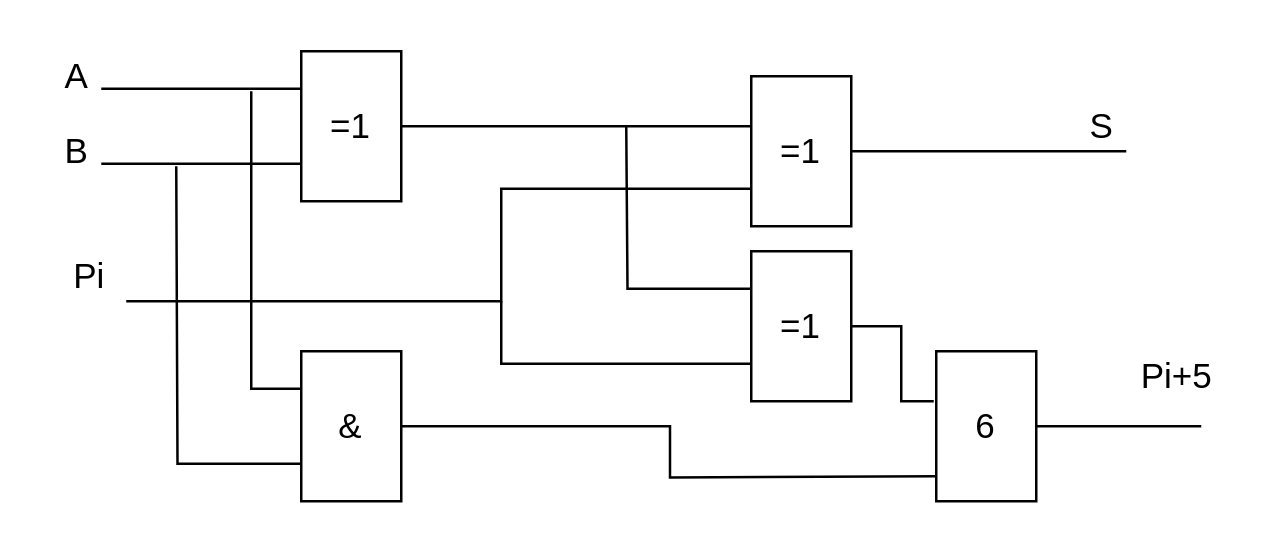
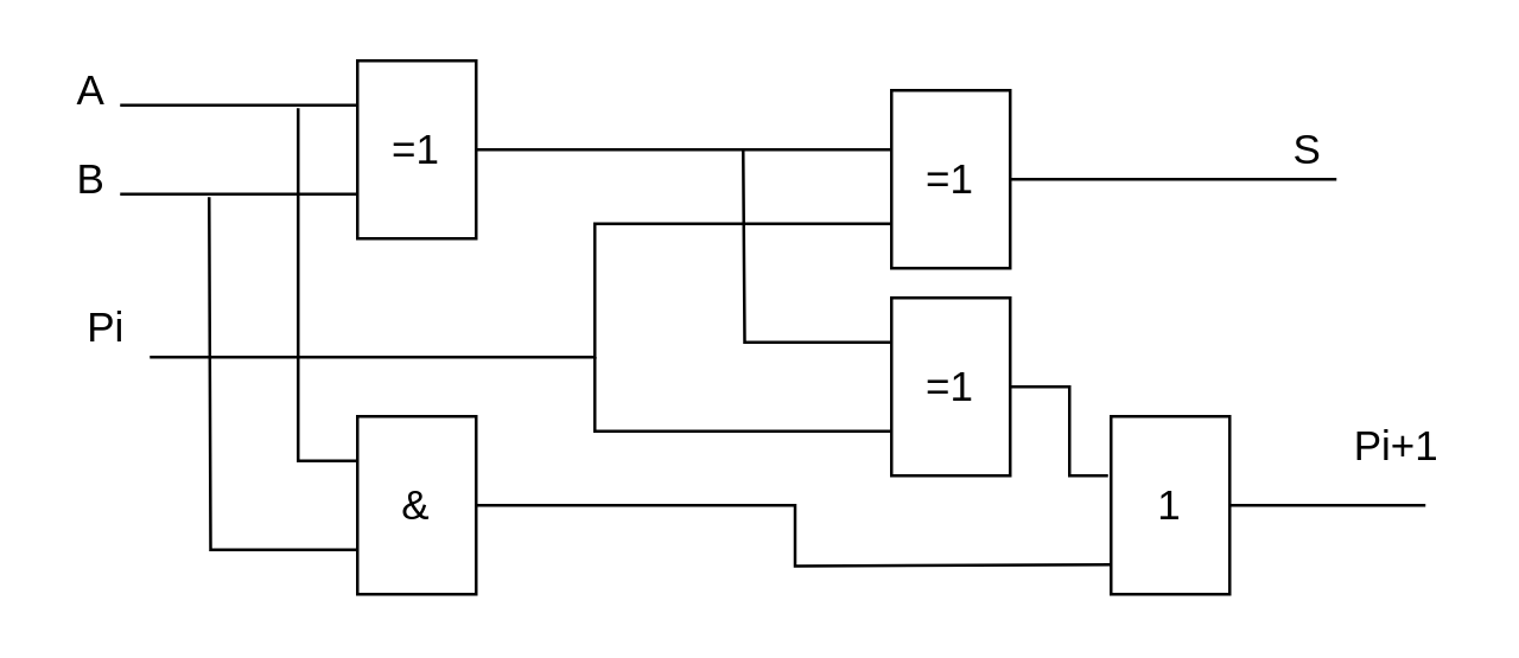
  <mxCell id="0" />
  <mxCell id="1" parent="0" />
  <mxCell id="2" style="edgeStyle=orthogonalEdgeStyle;rounded=0;orthogonalLoop=1;jettySize=auto;html=1;exitX=0;exitY=0.25;exitDx=0;exitDy=0;fontSize=14;endArrow=none;endFill=0;" edge="1" parent="1" source="5"><mxGeometry relative="1" as="geometry"><mxPoint x="40" y="35" as="targetPoint" /></mxGeometry></mxCell>
  <mxCell id="3" style="edgeStyle=orthogonalEdgeStyle;rounded=0;orthogonalLoop=1;jettySize=auto;html=1;exitX=0;exitY=0.75;exitDx=0;exitDy=0;fontSize=14;endArrow=none;endFill=0;" edge="1" parent="1" source="5"><mxGeometry relative="1" as="geometry"><mxPoint x="40" y="65" as="targetPoint" /></mxGeometry></mxCell>
  <mxCell id="4" style="edgeStyle=orthogonalEdgeStyle;rounded=0;orthogonalLoop=1;jettySize=auto;html=1;exitX=1;exitY=0.5;exitDx=0;exitDy=0;fontSize=14;endArrow=none;endFill=0;entryX=0;entryY=0.25;entryDx=0;entryDy=0;" edge="1" parent="1" source="5" target="10"><mxGeometry relative="1" as="geometry"><mxPoint x="300" y="50" as="targetPoint" /><Array as="points"><mxPoint x="300" y="50" /></Array></mxGeometry></mxCell>
  <mxCell id="5" value="&lt;font style=&quot;font-size: 14px;&quot;&gt;=1&lt;/font&gt;" style="rounded=0;whiteSpace=wrap;html=1;" vertex="1" parent="1"><mxGeometry x="120" y="20" width="40" height="60" as="geometry" /></mxCell>
  <mxCell id="6" value="A" style="text;html=1;align=center;verticalAlign=middle;resizable=0;points=[];autosize=1;strokeColor=none;fillColor=none;fontSize=14;" vertex="1" parent="1"><mxGeometry x="20" y="20" width="20" height="20" as="geometry" /></mxCell>
  <mxCell id="7" value="B" style="text;html=1;align=center;verticalAlign=middle;resizable=0;points=[];autosize=1;strokeColor=none;fillColor=none;fontSize=14;" vertex="1" parent="1"><mxGeometry x="20" y="50" width="20" height="20" as="geometry" /></mxCell>
  <mxCell id="8" style="edgeStyle=orthogonalEdgeStyle;rounded=0;orthogonalLoop=1;jettySize=auto;html=1;exitX=0;exitY=0.75;exitDx=0;exitDy=0;fontSize=14;endArrow=none;endFill=0;" edge="1" parent="1" source="10"><mxGeometry relative="1" as="geometry"><mxPoint x="50" y="120" as="targetPoint" /><Array as="points"><mxPoint x="200" y="75" /><mxPoint x="200" y="120" /></Array></mxGeometry></mxCell>
  <mxCell id="9" style="edgeStyle=orthogonalEdgeStyle;rounded=0;orthogonalLoop=1;jettySize=auto;html=1;exitX=1;exitY=0.5;exitDx=0;exitDy=0;fontSize=14;endArrow=none;endFill=0;" edge="1" parent="1" source="10"><mxGeometry relative="1" as="geometry"><mxPoint x="450" y="60" as="targetPoint" /></mxGeometry></mxCell>
  <mxCell id="10" value="&lt;font style=&quot;font-size: 14px;&quot;&gt;=1&lt;/font&gt;" style="rounded=0;whiteSpace=wrap;html=1;" vertex="1" parent="1"><mxGeometry x="300" y="30" width="40" height="60" as="geometry" /></mxCell>
  <mxCell id="11" value="Pi" style="text;html=1;align=center;verticalAlign=middle;resizable=0;points=[];autosize=1;strokeColor=none;fillColor=none;fontSize=14;" vertex="1" parent="1"><mxGeometry x="20" y="100" width="30" height="20" as="geometry" /></mxCell>
  <mxCell id="12" value="S" style="text;html=1;align=center;verticalAlign=middle;resizable=0;points=[];autosize=1;strokeColor=none;fillColor=none;fontSize=14;" vertex="1" parent="1"><mxGeometry x="430" y="40" width="20" height="20" as="geometry" /></mxCell>
  <mxCell id="13" style="edgeStyle=orthogonalEdgeStyle;rounded=0;orthogonalLoop=1;jettySize=auto;html=1;exitX=0;exitY=0.25;exitDx=0;exitDy=0;fontSize=14;endArrow=none;endFill=0;" edge="1" parent="1" source="16"><mxGeometry relative="1" as="geometry"><mxPoint x="100" y="36" as="targetPoint" /></mxGeometry></mxCell>
  <mxCell id="14" style="edgeStyle=orthogonalEdgeStyle;rounded=0;orthogonalLoop=1;jettySize=auto;html=1;exitX=0;exitY=0.75;exitDx=0;exitDy=0;fontSize=14;endArrow=none;endFill=0;" edge="1" parent="1" source="16"><mxGeometry relative="1" as="geometry"><mxPoint x="70" y="66" as="targetPoint" /></mxGeometry></mxCell>
  <mxCell id="15" style="edgeStyle=orthogonalEdgeStyle;rounded=0;orthogonalLoop=1;jettySize=auto;html=1;exitX=1;exitY=0.5;exitDx=0;exitDy=0;fontSize=14;endArrow=none;endFill=0;" edge="1" parent="1" source="16"><mxGeometry relative="1" as="geometry"><mxPoint x="375" y="190" as="targetPoint" /></mxGeometry></mxCell>
  <mxCell id="16" value="&lt;font style=&quot;font-size: 14px;&quot;&gt;&amp;amp;&lt;/font&gt;" style="rounded=0;whiteSpace=wrap;html=1;" vertex="1" parent="1"><mxGeometry x="120" y="140" width="40" height="60" as="geometry" /></mxCell>
  <mxCell id="17" style="edgeStyle=orthogonalEdgeStyle;rounded=0;orthogonalLoop=1;jettySize=auto;html=1;exitX=0;exitY=0.75;exitDx=0;exitDy=0;fontSize=14;endArrow=none;endFill=0;" edge="1" parent="1" source="20"><mxGeometry relative="1" as="geometry"><mxPoint x="200" y="120" as="targetPoint" /><Array as="points"><mxPoint x="200" y="145" /></Array></mxGeometry></mxCell>
  <mxCell id="18" style="edgeStyle=orthogonalEdgeStyle;rounded=0;orthogonalLoop=1;jettySize=auto;html=1;exitX=0;exitY=0.25;exitDx=0;exitDy=0;fontSize=14;endArrow=none;endFill=0;" edge="1" parent="1" source="20"><mxGeometry relative="1" as="geometry"><mxPoint x="250" y="50" as="targetPoint" /></mxGeometry></mxCell>
  <mxCell id="19" style="edgeStyle=orthogonalEdgeStyle;rounded=0;orthogonalLoop=1;jettySize=auto;html=1;exitX=1;exitY=0.5;exitDx=0;exitDy=0;fontSize=14;endArrow=none;endFill=0;" edge="1" parent="1" source="20"><mxGeometry relative="1" as="geometry"><mxPoint x="373" y="160" as="targetPoint" /><Array as="points"><mxPoint x="360" y="130" /><mxPoint x="360" y="160" /></Array></mxGeometry></mxCell>
  <mxCell id="20" value="&lt;font style=&quot;font-size: 14px;&quot;&gt;=1&lt;/font&gt;" style="rounded=0;whiteSpace=wrap;html=1;" vertex="1" parent="1"><mxGeometry x="300" y="100" width="40" height="60" as="geometry" /></mxCell>
  <mxCell id="21" style="edgeStyle=orthogonalEdgeStyle;rounded=0;orthogonalLoop=1;jettySize=auto;html=1;exitX=1;exitY=0.5;exitDx=0;exitDy=0;fontSize=14;endArrow=none;endFill=0;" edge="1" parent="1" source="22"><mxGeometry relative="1" as="geometry"><mxPoint x="480" y="170" as="targetPoint" /></mxGeometry></mxCell>
- <mxCell id="22" value="&lt;font style=&quot;font-size: 14px;&quot;&gt;6&lt;/font&gt;" style="rounded=0;whiteSpace=wrap;html=1;" vertex="1" parent="1"><mxGeometry x="374" y="140" width="40" height="60" as="geometry" /></mxCell>
- <mxCell id="23" value="Pi+5" style="text;html=1;align=center;verticalAlign=middle;resizable=0;points=[];autosize=1;strokeColor=none;fillColor=none;fontSize=14;" vertex="1" parent="1"><mxGeometry x="450" y="140" width="40" height="20" as="geometry" /></mxCell>
+ <mxCell id="22" value="&lt;font style=&quot;font-size: 14px;&quot;&gt;1&lt;/font&gt;" style="rounded=0;whiteSpace=wrap;html=1;" vertex="1" parent="1"><mxGeometry x="374" y="140" width="40" height="60" as="geometry" /></mxCell>
+ <mxCell id="23" value="Pi+1" style="text;html=1;align=center;verticalAlign=middle;resizable=0;points=[];autosize=1;strokeColor=none;fillColor=none;fontSize=14;" vertex="1" parent="1"><mxGeometry x="450" y="140" width="40" height="20" as="geometry" /></mxCell>
